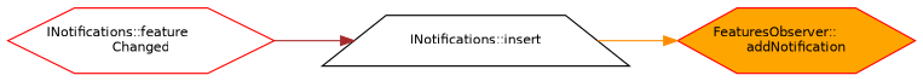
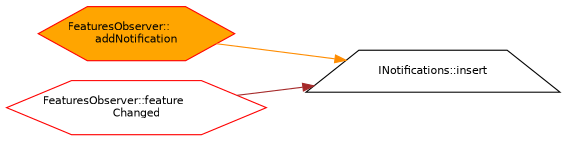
  digraph {
    fontname="DejaVu Sans"
    rankdir=RL
    node [color=red fillcolor=white fontname="DejaVu Sans" fontsize=10 shape=hexagon style=filled]
    edge [dir=back fontname="DejaVu Sans" fontsize=10 labelfontname=Helvetica labelfontsize=10 style=solid]
    n1 [color=black fontcolor=black height=0.2 label="INotifications::insert" shape=trapezium width=0.4]
    n2 [fillcolor=orange height=0.2 label="FeaturesObserver::\laddNotification" width=0.4]
-   n3 [height=0.2 label="INotifications::feature\lChanged" width=0.4]
-   n2 -> n1 [color=darkorange]
+   n3 [height=0.2 label="FeaturesObserver::feature\lChanged" width=0.4]
+   n1 -> n2 [color=darkorange]
    n1 -> n3 [color=brown]
  }
